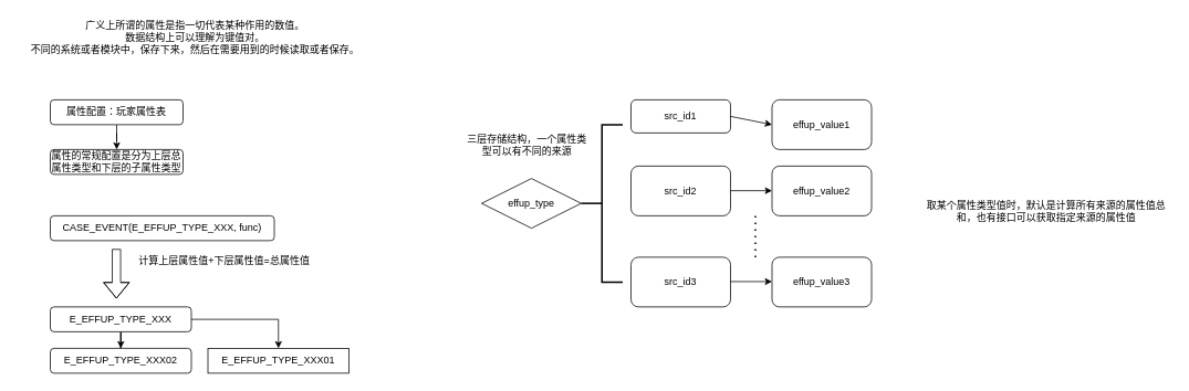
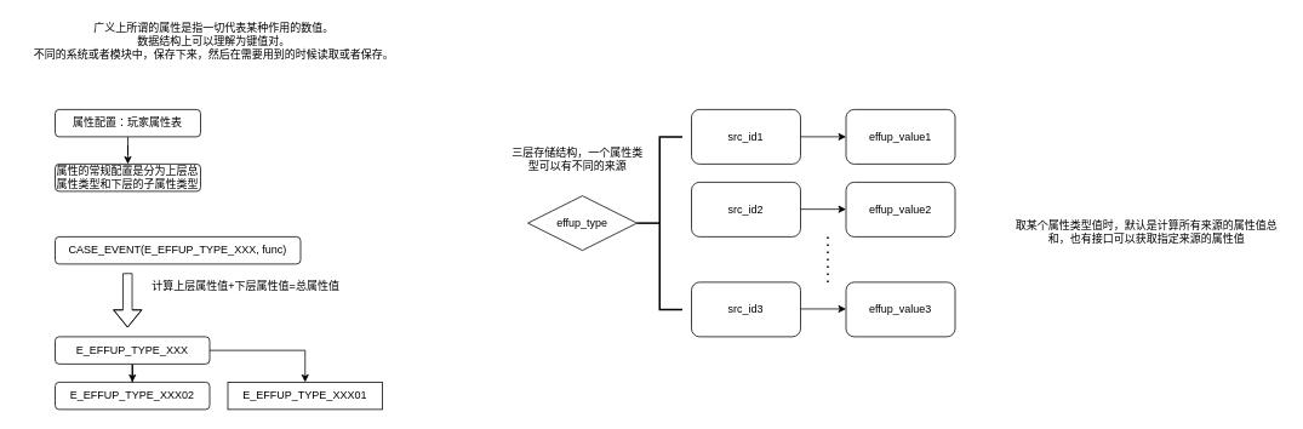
  <mxCell id="0" />
  <mxCell id="1" parent="0" />
  <mxCell id="2" value="广义上所谓的属性是指一切代表某种作用的数值。&lt;div&gt;数据结构上可以理解为键值对。&lt;/div&gt;&lt;div&gt;不同的系统或者模块中，保存下来，然后在需要用到的时候读取或者保存。&lt;/div&gt;" style="text;html=1;align=center;verticalAlign=middle;whiteSpace=wrap;rounded=0;" parent="1" vertex="1"><mxGeometry width="430" height="50" as="geometry" x="20" y="20" /></mxCell>
  <mxCell id="3" value="" style="edgeStyle=orthogonalEdgeStyle;rounded=0;orthogonalLoop=1;jettySize=auto;html=1;" edge="1" parent="1" source="4" target="5"><mxGeometry relative="1" as="geometry" /></mxCell>
  <mxCell id="4" value="属性配置：玩家属性表" style="rounded=1;whiteSpace=wrap;html=1;" vertex="1" parent="1"><mxGeometry x="60" y="120" width="160" height="30" as="geometry" /></mxCell>
  <mxCell id="5" value="属性的常规配置是分为上层总属性类型和下层的子属性类型" style="rounded=1;whiteSpace=wrap;html=1;" vertex="1" parent="1"><mxGeometry x="60" y="180" width="160" height="30" as="geometry" /></mxCell>
  <mxCell id="6" value="" style="edgeStyle=orthogonalEdgeStyle;rounded=0;orthogonalLoop=1;jettySize=auto;html=1;" edge="1" parent="1" source="8" target="9"><mxGeometry relative="1" as="geometry" /></mxCell>
  <mxCell id="7" value="" style="edgeStyle=orthogonalEdgeStyle;rounded=0;orthogonalLoop=1;jettySize=auto;html=1;" edge="1" parent="1" source="8" target="10"><mxGeometry relative="1" as="geometry" /></mxCell>
  <mxCell id="8" value="E_EFFUP_TYPE_XXX" style="rounded=1;whiteSpace=wrap;html=1;" vertex="1" parent="1"><mxGeometry x="60" y="370" width="170" height="30" as="geometry" /></mxCell>
  <mxCell id="9" value="E_EFFUP_TYPE_XXX01" style="whiteSpace=wrap;html=1;rounded=0;" vertex="1" parent="1"><mxGeometry x="250" y="420" width="170" height="30" as="geometry" /></mxCell>
  <mxCell id="10" value="E_EFFUP_TYPE_XXX02" style="rounded=1;whiteSpace=wrap;html=1;" vertex="1" parent="1"><mxGeometry x="60" y="420" width="170" height="30" as="geometry" /></mxCell>
  <mxCell id="11" value="CASE_EVENT(E_EFFUP_TYPE_XXX, func)" style="rounded=1;whiteSpace=wrap;html=1;" vertex="1" parent="1"><mxGeometry x="60" y="260" width="270" height="30" as="geometry" /></mxCell>
  <mxCell id="12" value="" style="shape=flexArrow;endArrow=classic;html=1;rounded=0;" edge="1" parent="1"><mxGeometry width="50" height="50" relative="1" as="geometry"><mxPoint x="139.71" y="300" as="sourcePoint" /><mxPoint x="139.71" y="360" as="targetPoint" /><Array as="points"><mxPoint x="139.71" y="340" /></Array></mxGeometry></mxCell>
  <mxCell id="13" value="计算上层属性值+下层属性值=总属性值" style="text;html=1;align=center;verticalAlign=middle;whiteSpace=wrap;rounded=0;" vertex="1" parent="1"><mxGeometry x="160" y="300" width="220" height="30" as="geometry" /></mxCell>
- <mxCell id="14" value="src_id1" style="rounded=1;whiteSpace=wrap;html=1;" vertex="1" parent="1"><mxGeometry x="760" y="120" width="120" height="40" as="geometry" /></mxCell>
+ <mxCell id="14" value="src_id1" style="rounded=1;whiteSpace=wrap;html=1;" vertex="1" parent="1"><mxGeometry x="760" y="120" width="120" height="60" as="geometry" /></mxCell>
  <mxCell id="15" value="effup_type" style="rhombus;whiteSpace=wrap;html=1;" vertex="1" parent="1"><mxGeometry x="580" y="215" width="120" height="60" as="geometry" /></mxCell>
  <mxCell id="16" value="effup_value1" style="rounded=1;whiteSpace=wrap;html=1;" vertex="1" parent="1"><mxGeometry x="930" y="120" width="120" height="60" as="geometry" /></mxCell>
  <mxCell id="17" value="src_id2" style="rounded=1;whiteSpace=wrap;html=1;" vertex="1" parent="1"><mxGeometry x="760" y="200" width="120" height="60" as="geometry" /></mxCell>
  <mxCell id="18" value="effup_value2" style="rounded=1;whiteSpace=wrap;html=1;" vertex="1" parent="1"><mxGeometry x="930" y="200" width="120" height="60" as="geometry" /></mxCell>
  <mxCell id="19" value="src_id3" style="rounded=1;whiteSpace=wrap;html=1;" vertex="1" parent="1"><mxGeometry x="760" y="310" width="120" height="60" as="geometry" /></mxCell>
  <mxCell id="20" value="effup_value3" style="rounded=1;whiteSpace=wrap;html=1;" vertex="1" parent="1"><mxGeometry x="930" y="310" width="120" height="60" as="geometry" /></mxCell>
  <mxCell id="21" value="" style="endArrow=none;dashed=1;html=1;dashPattern=1 3;strokeWidth=2;rounded=0;" edge="1" parent="1"><mxGeometry width="50" height="50" relative="1" as="geometry"><mxPoint x="910" y="310" as="sourcePoint" /><mxPoint x="910" y="260" as="targetPoint" /></mxGeometry></mxCell>
  <mxCell id="22" value="" style="strokeWidth=2;html=1;shape=mxgraph.flowchart.annotation_2;align=left;labelPosition=right;pointerEvents=1;" vertex="1" parent="1"><mxGeometry x="700" y="150" width="50" height="190" as="geometry" /></mxCell>
  <mxCell id="23" value="" style="endArrow=classic;html=1;rounded=0;exitX=1;exitY=0.5;exitDx=0;exitDy=0;entryX=0;entryY=0.5;entryDx=0;entryDy=0;" edge="1" parent="1" source="14" target="16"><mxGeometry width="50" height="50" relative="1" as="geometry"><mxPoint x="1120" y="200" as="sourcePoint" /><mxPoint x="1170" y="150" as="targetPoint" /></mxGeometry></mxCell>
  <mxCell id="24" value="" style="endArrow=classic;html=1;rounded=0;exitX=1;exitY=0.5;exitDx=0;exitDy=0;entryX=0;entryY=0.5;entryDx=0;entryDy=0;" edge="1" parent="1"><mxGeometry width="50" height="50" relative="1" as="geometry"><mxPoint x="880" y="229.71" as="sourcePoint" /><mxPoint x="930" y="229.71" as="targetPoint" /></mxGeometry></mxCell>
  <mxCell id="25" value="" style="endArrow=classic;html=1;rounded=0;exitX=1;exitY=0.5;exitDx=0;exitDy=0;entryX=0;entryY=0.5;entryDx=0;entryDy=0;" edge="1" parent="1"><mxGeometry width="50" height="50" relative="1" as="geometry"><mxPoint x="880" y="339.43" as="sourcePoint" /><mxPoint x="930" y="339.43" as="targetPoint" /></mxGeometry></mxCell>
  <mxCell id="26" value="三层存储结构，一个属性类型可以有不同的来源" style="text;html=1;align=center;verticalAlign=middle;whiteSpace=wrap;rounded=0;" vertex="1" parent="1"><mxGeometry x="560" y="160" width="150" height="30" as="geometry" /></mxCell>
  <mxCell id="27" value="取某个属性类型值时，默认是计算所有来源的属性值总和，也有接口可以获取指定来源的属性值" style="text;html=1;align=center;verticalAlign=middle;whiteSpace=wrap;rounded=0;" vertex="1" parent="1"><mxGeometry x="1111" y="200" width="300" height="110" as="geometry" /></mxCell>
